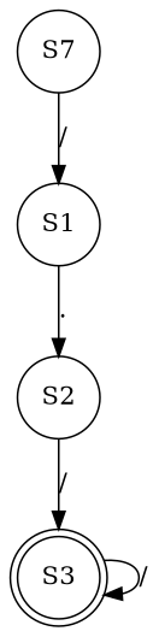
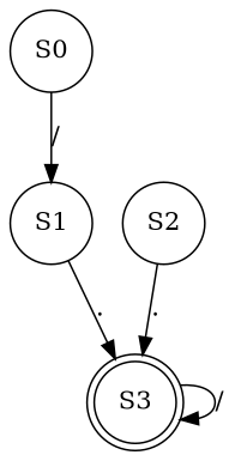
  digraph {
    rankdir=TB
    node [shape=circle]
    S3 [shape=doublecircle]
-   S0 [label=S7]
+   S0
    S1
    S2
    S3 -> S3 [label="/"]
    S0 -> S1 [label="/"]
-   S1 -> S2 [label="."]
-   S2 -> S3 [label="/"]
+   S1 -> S3 [label="."]
+   S2 -> S3 [label="."]
  }
